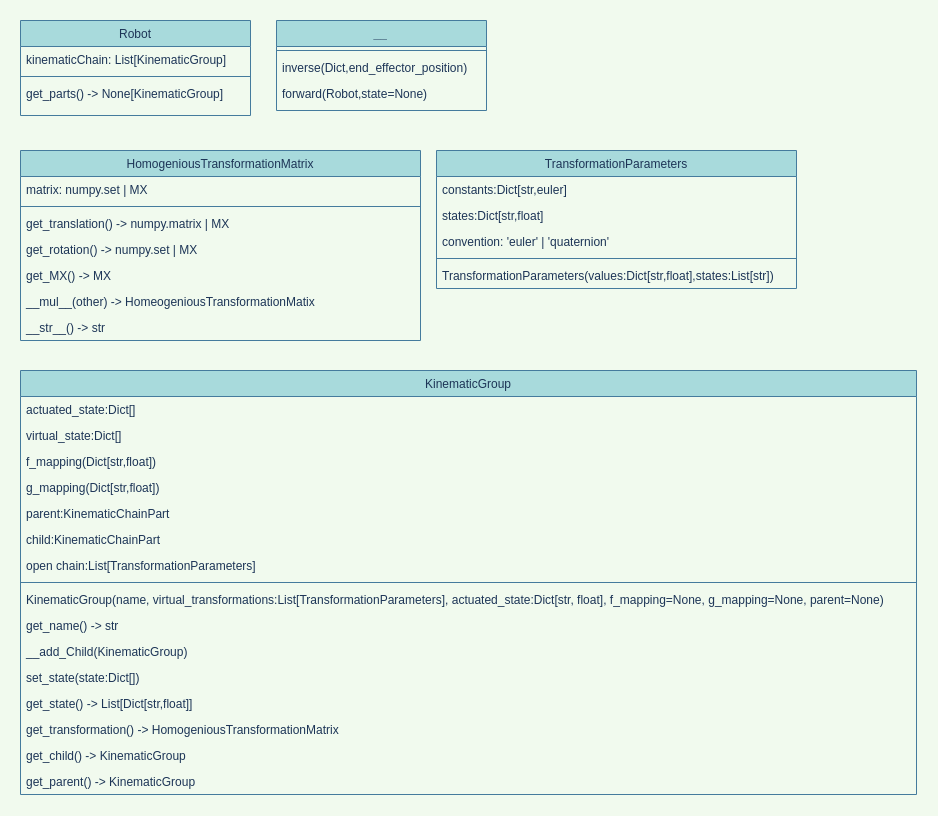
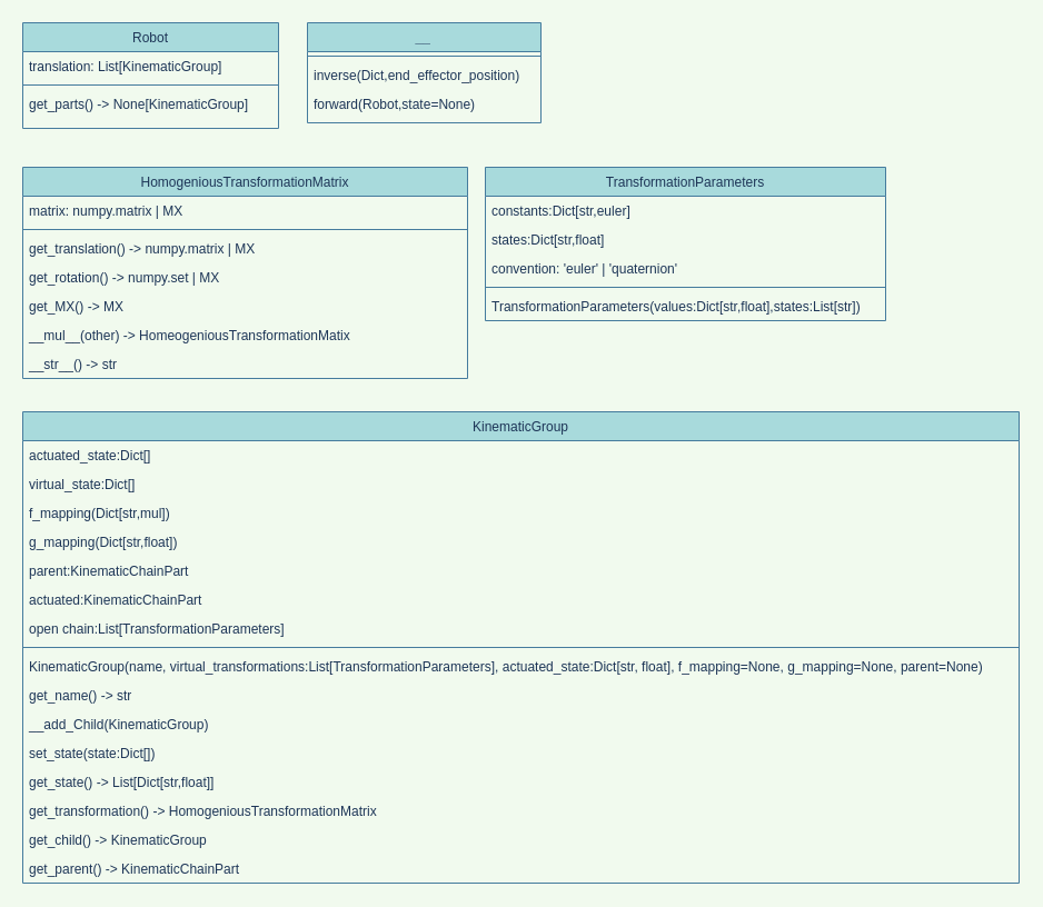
  <mxCell id="0" />
  <mxCell id="1" parent="0" />
  <mxCell id="2" value="Robot&#10;" style="swimlane;fontStyle=0;align=center;verticalAlign=top;childLayout=stackLayout;horizontal=1;startSize=26;horizontalStack=0;resizeParent=1;resizeLast=0;collapsible=1;marginBottom=0;shadow=0;strokeWidth=1;fillColor=#A8DADC;strokeColor=#457B9D;fontColor=#1D3557;" parent="1" vertex="1"><mxGeometry x="20" y="20" width="230" height="95" as="geometry"><mxRectangle x="230" y="140" width="160" height="26" as="alternateBounds" /></mxGeometry></mxCell>
- <mxCell id="3" value="kinematicChain: List[KinematicGroup]&#10;" style="text;align=left;verticalAlign=top;spacingLeft=4;spacingRight=4;overflow=hidden;rotatable=0;points=[[0,0.5],[1,0.5]];portConstraint=eastwest;fontColor=#1D3557;" parent="2" vertex="1"><mxGeometry y="26" width="230" height="26" as="geometry" /></mxCell>
+ <mxCell id="3" value="translation: List[KinematicGroup]&#10;" style="text;align=left;verticalAlign=top;spacingLeft=4;spacingRight=4;overflow=hidden;rotatable=0;points=[[0,0.5],[1,0.5]];portConstraint=eastwest;fontColor=#1D3557;" parent="2" vertex="1"><mxGeometry y="26" width="230" height="26" as="geometry" /></mxCell>
  <mxCell id="4" value="" style="line;html=1;strokeWidth=1;align=left;verticalAlign=middle;spacingTop=-1;spacingLeft=3;spacingRight=3;rotatable=0;labelPosition=right;points=[];portConstraint=eastwest;fillColor=#A8DADC;strokeColor=#457B9D;fontColor=#1D3557;labelBackgroundColor=#F1FAEE;" parent="2" vertex="1"><mxGeometry y="52" width="230" height="8" as="geometry" /></mxCell>
  <mxCell id="5" value="get_parts() -&gt; None[KinematicGroup]" style="text;align=left;verticalAlign=top;spacingLeft=4;spacingRight=4;overflow=hidden;rotatable=0;points=[[0,0.5],[1,0.5]];portConstraint=eastwest;fontColor=#1D3557;" parent="2" vertex="1"><mxGeometry y="60" width="230" height="26" as="geometry" /></mxCell>
  <mxCell id="6" value="__" style="swimlane;fontStyle=2;align=center;verticalAlign=top;childLayout=stackLayout;horizontal=1;startSize=26;horizontalStack=0;resizeParent=1;resizeLast=0;collapsible=1;marginBottom=0;shadow=0;strokeWidth=1;fillColor=#A8DADC;strokeColor=#457B9D;fontColor=#1D3557;" parent="1" vertex="1"><mxGeometry x="276" y="20" width="210" height="90" as="geometry"><mxRectangle x="230" y="140" width="160" height="26" as="alternateBounds" /></mxGeometry></mxCell>
  <mxCell id="7" value="" style="line;html=1;strokeWidth=1;align=left;verticalAlign=middle;spacingTop=-1;spacingLeft=3;spacingRight=3;rotatable=0;labelPosition=right;points=[];portConstraint=eastwest;fillColor=#A8DADC;strokeColor=#457B9D;fontColor=#1D3557;labelBackgroundColor=#F1FAEE;" parent="6" vertex="1"><mxGeometry y="26" width="210" height="8" as="geometry" /></mxCell>
  <mxCell id="8" value="inverse(Dict,end_effector_position)" style="text;align=left;verticalAlign=top;spacingLeft=4;spacingRight=4;overflow=hidden;rotatable=0;points=[[0,0.5],[1,0.5]];portConstraint=eastwest;fontColor=#1D3557;" parent="6" vertex="1"><mxGeometry y="34" width="210" height="26" as="geometry" /></mxCell>
  <mxCell id="9" value="forward(Robot,state=None)" style="text;align=left;verticalAlign=top;spacingLeft=4;spacingRight=4;overflow=hidden;rotatable=0;points=[[0,0.5],[1,0.5]];portConstraint=eastwest;fontColor=#1D3557;" parent="6" vertex="1"><mxGeometry y="60" width="210" height="26" as="geometry" /></mxCell>
  <mxCell id="10" value="KinematicGroup" style="swimlane;fontStyle=0;align=center;verticalAlign=top;childLayout=stackLayout;horizontal=1;startSize=26;horizontalStack=0;resizeParent=1;resizeLast=0;collapsible=1;marginBottom=0;shadow=0;strokeWidth=1;fillColor=#A8DADC;strokeColor=#457B9D;fontColor=#1D3557;" parent="1" vertex="1"><mxGeometry x="20" y="370" width="896" height="424" as="geometry"><mxRectangle x="230" y="140" width="160" height="26" as="alternateBounds" /></mxGeometry></mxCell>
  <mxCell id="11" value="actuated_state:Dict[]" style="text;align=left;verticalAlign=top;spacingLeft=4;spacingRight=4;overflow=hidden;rotatable=0;points=[[0,0.5],[1,0.5]];portConstraint=eastwest;fontColor=#1D3557;" parent="10" vertex="1"><mxGeometry y="26" width="896" height="26" as="geometry" /></mxCell>
  <mxCell id="12" value="virtual_state:Dict[]" style="text;align=left;verticalAlign=top;spacingLeft=4;spacingRight=4;overflow=hidden;rotatable=0;points=[[0,0.5],[1,0.5]];portConstraint=eastwest;fontColor=#1D3557;" parent="10" vertex="1"><mxGeometry y="52" width="896" height="26" as="geometry" /></mxCell>
- <mxCell id="13" value="f_mapping(Dict[str,float])" style="text;align=left;verticalAlign=top;spacingLeft=4;spacingRight=4;overflow=hidden;rotatable=0;points=[[0,0.5],[1,0.5]];portConstraint=eastwest;fontColor=#1D3557;" parent="10" vertex="1"><mxGeometry y="78" width="896" height="26" as="geometry" /></mxCell>
+ <mxCell id="13" value="f_mapping(Dict[str,mul])" style="text;align=left;verticalAlign=top;spacingLeft=4;spacingRight=4;overflow=hidden;rotatable=0;points=[[0,0.5],[1,0.5]];portConstraint=eastwest;fontColor=#1D3557;" parent="10" vertex="1"><mxGeometry y="78" width="896" height="26" as="geometry" /></mxCell>
  <mxCell id="14" value="g_mapping(Dict[str,float])" style="text;align=left;verticalAlign=top;spacingLeft=4;spacingRight=4;overflow=hidden;rotatable=0;points=[[0,0.5],[1,0.5]];portConstraint=eastwest;fontColor=#1D3557;" parent="10" vertex="1"><mxGeometry y="104" width="896" height="26" as="geometry" /></mxCell>
  <mxCell id="15" value="parent:KinematicChainPart" style="text;align=left;verticalAlign=top;spacingLeft=4;spacingRight=4;overflow=hidden;rotatable=0;points=[[0,0.5],[1,0.5]];portConstraint=eastwest;fontColor=#1D3557;" parent="10" vertex="1"><mxGeometry y="130" width="896" height="26" as="geometry" /></mxCell>
- <mxCell id="16" value="child:KinematicChainPart" style="text;align=left;verticalAlign=top;spacingLeft=4;spacingRight=4;overflow=hidden;rotatable=0;points=[[0,0.5],[1,0.5]];portConstraint=eastwest;fontColor=#1D3557;" parent="10" vertex="1"><mxGeometry y="156" width="896" height="26" as="geometry" /></mxCell>
+ <mxCell id="16" value="actuated:KinematicChainPart" style="text;align=left;verticalAlign=top;spacingLeft=4;spacingRight=4;overflow=hidden;rotatable=0;points=[[0,0.5],[1,0.5]];portConstraint=eastwest;fontColor=#1D3557;" parent="10" vertex="1"><mxGeometry y="156" width="896" height="26" as="geometry" /></mxCell>
  <mxCell id="17" value="open chain:List[TransformationParameters]" style="text;align=left;verticalAlign=top;spacingLeft=4;spacingRight=4;overflow=hidden;rotatable=0;points=[[0,0.5],[1,0.5]];portConstraint=eastwest;fontColor=#1D3557;" parent="10" vertex="1"><mxGeometry y="182" width="896" height="26" as="geometry" /></mxCell>
  <mxCell id="18" value="" style="line;html=1;strokeWidth=1;align=left;verticalAlign=middle;spacingTop=-1;spacingLeft=3;spacingRight=3;rotatable=0;labelPosition=right;points=[];portConstraint=eastwest;fillColor=#A8DADC;strokeColor=#457B9D;fontColor=#1D3557;labelBackgroundColor=#F1FAEE;" parent="10" vertex="1"><mxGeometry y="208" width="896" height="8" as="geometry" /></mxCell>
  <mxCell id="19" value="KinematicGroup(name, virtual_transformations:List[TransformationParameters], actuated_state:Dict[str, float], f_mapping=None, g_mapping=None, parent=None)" style="text;align=left;verticalAlign=top;spacingLeft=4;spacingRight=4;overflow=hidden;rotatable=0;points=[[0,0.5],[1,0.5]];portConstraint=eastwest;fontColor=#1D3557;" parent="10" vertex="1"><mxGeometry y="216" width="896" height="26" as="geometry" /></mxCell>
  <mxCell id="20" value="get_name() -&gt; str" style="text;align=left;verticalAlign=top;spacingLeft=4;spacingRight=4;overflow=hidden;rotatable=0;points=[[0,0.5],[1,0.5]];portConstraint=eastwest;fontColor=#1D3557;" parent="10" vertex="1"><mxGeometry y="242" width="896" height="26" as="geometry" /></mxCell>
  <mxCell id="21" value="__add_Child(KinematicGroup)" style="text;align=left;verticalAlign=top;spacingLeft=4;spacingRight=4;overflow=hidden;rotatable=0;points=[[0,0.5],[1,0.5]];portConstraint=eastwest;fontColor=#1D3557;" parent="10" vertex="1"><mxGeometry y="268" width="896" height="26" as="geometry" /></mxCell>
  <mxCell id="22" value="set_state(state:Dict[])" style="text;align=left;verticalAlign=top;spacingLeft=4;spacingRight=4;overflow=hidden;rotatable=0;points=[[0,0.5],[1,0.5]];portConstraint=eastwest;fontColor=#1D3557;" parent="10" vertex="1"><mxGeometry y="294" width="896" height="26" as="geometry" /></mxCell>
  <mxCell id="23" value="get_state() -&gt; List[Dict[str,float]]" style="text;align=left;verticalAlign=top;spacingLeft=4;spacingRight=4;overflow=hidden;rotatable=0;points=[[0,0.5],[1,0.5]];portConstraint=eastwest;fontColor=#1D3557;" parent="10" vertex="1"><mxGeometry y="320" width="896" height="26" as="geometry" /></mxCell>
  <mxCell id="24" value="get_transformation() -&gt; HomogeniousTransformationMatrix" style="text;align=left;verticalAlign=top;spacingLeft=4;spacingRight=4;overflow=hidden;rotatable=0;points=[[0,0.5],[1,0.5]];portConstraint=eastwest;fontColor=#1D3557;" parent="10" vertex="1"><mxGeometry y="346" width="896" height="26" as="geometry" /></mxCell>
  <mxCell id="25" value="get_child() -&gt; KinematicGroup" style="text;align=left;verticalAlign=top;spacingLeft=4;spacingRight=4;overflow=hidden;rotatable=0;points=[[0,0.5],[1,0.5]];portConstraint=eastwest;fontColor=#1D3557;" parent="10" vertex="1"><mxGeometry y="372" width="896" height="26" as="geometry" /></mxCell>
- <mxCell id="26" value="get_parent() -&gt; KinematicGroup" style="text;align=left;verticalAlign=top;spacingLeft=4;spacingRight=4;overflow=hidden;rotatable=0;points=[[0,0.5],[1,0.5]];portConstraint=eastwest;fontColor=#1D3557;" parent="10" vertex="1"><mxGeometry y="398" width="896" height="26" as="geometry" /></mxCell>
+ <mxCell id="26" value="get_parent() -&gt; KinematicChainPart" style="text;align=left;verticalAlign=top;spacingLeft=4;spacingRight=4;overflow=hidden;rotatable=0;points=[[0,0.5],[1,0.5]];portConstraint=eastwest;fontColor=#1D3557;" parent="10" vertex="1"><mxGeometry y="398" width="896" height="26" as="geometry" /></mxCell>
  <mxCell id="27" value="HomogeniousTransformationMatrix" style="swimlane;fontStyle=0;align=center;verticalAlign=top;childLayout=stackLayout;horizontal=1;startSize=26;horizontalStack=0;resizeParent=1;resizeLast=0;collapsible=1;marginBottom=0;shadow=0;strokeWidth=1;fillColor=#A8DADC;strokeColor=#457B9D;fontColor=#1D3557;" parent="1" vertex="1"><mxGeometry x="20" y="150" width="400" height="190" as="geometry"><mxRectangle x="230" y="140" width="160" height="26" as="alternateBounds" /></mxGeometry></mxCell>
- <mxCell id="28" value="matrix: numpy.set | MX" style="text;align=left;verticalAlign=top;spacingLeft=4;spacingRight=4;overflow=hidden;rotatable=0;points=[[0,0.5],[1,0.5]];portConstraint=eastwest;fontColor=#1D3557;" parent="27" vertex="1"><mxGeometry y="26" width="400" height="26" as="geometry" /></mxCell>
+ <mxCell id="28" value="matrix: numpy.matrix | MX" style="text;align=left;verticalAlign=top;spacingLeft=4;spacingRight=4;overflow=hidden;rotatable=0;points=[[0,0.5],[1,0.5]];portConstraint=eastwest;fontColor=#1D3557;" parent="27" vertex="1"><mxGeometry y="26" width="400" height="26" as="geometry" /></mxCell>
  <mxCell id="29" value="" style="line;html=1;strokeWidth=1;align=left;verticalAlign=middle;spacingTop=-1;spacingLeft=3;spacingRight=3;rotatable=0;labelPosition=right;points=[];portConstraint=eastwest;fillColor=#A8DADC;strokeColor=#457B9D;fontColor=#1D3557;labelBackgroundColor=#F1FAEE;" parent="27" vertex="1"><mxGeometry y="52" width="400" height="8" as="geometry" /></mxCell>
  <mxCell id="30" value="get_translation() -&gt; numpy.matrix | MX" style="text;align=left;verticalAlign=top;spacingLeft=4;spacingRight=4;overflow=hidden;rotatable=0;points=[[0,0.5],[1,0.5]];portConstraint=eastwest;fontColor=#1D3557;" parent="27" vertex="1"><mxGeometry y="60" width="400" height="26" as="geometry" /></mxCell>
  <mxCell id="31" value="get_rotation() -&gt; numpy.set | MX" style="text;align=left;verticalAlign=top;spacingLeft=4;spacingRight=4;overflow=hidden;rotatable=0;points=[[0,0.5],[1,0.5]];portConstraint=eastwest;fontColor=#1D3557;" parent="27" vertex="1"><mxGeometry y="86" width="400" height="26" as="geometry" /></mxCell>
  <mxCell id="32" value="get_MX() -&gt; MX" style="text;align=left;verticalAlign=top;spacingLeft=4;spacingRight=4;overflow=hidden;rotatable=0;points=[[0,0.5],[1,0.5]];portConstraint=eastwest;fontColor=#1D3557;" parent="27" vertex="1"><mxGeometry y="112" width="400" height="26" as="geometry" /></mxCell>
  <mxCell id="33" value="__mul__(other) -&gt; HomeogeniousTransformationMatix" style="text;align=left;verticalAlign=top;spacingLeft=4;spacingRight=4;overflow=hidden;rotatable=0;points=[[0,0.5],[1,0.5]];portConstraint=eastwest;fontColor=#1D3557;" parent="27" vertex="1"><mxGeometry y="138" width="400" height="26" as="geometry" /></mxCell>
  <mxCell id="34" value="__str__() -&gt; str" style="text;align=left;verticalAlign=top;spacingLeft=4;spacingRight=4;overflow=hidden;rotatable=0;points=[[0,0.5],[1,0.5]];portConstraint=eastwest;fontColor=#1D3557;" parent="27" vertex="1"><mxGeometry y="164" width="400" height="26" as="geometry" /></mxCell>
  <mxCell id="35" value="TransformationParameters" style="swimlane;fontStyle=0;align=center;verticalAlign=top;childLayout=stackLayout;horizontal=1;startSize=26;horizontalStack=0;resizeParent=1;resizeLast=0;collapsible=1;marginBottom=0;shadow=0;strokeWidth=1;fillColor=#A8DADC;strokeColor=#457B9D;fontColor=#1D3557;" parent="1" vertex="1"><mxGeometry x="436" y="150" width="360" height="138" as="geometry"><mxRectangle x="230" y="140" width="160" height="26" as="alternateBounds" /></mxGeometry></mxCell>
  <mxCell id="36" value="constants:Dict[str,euler]" style="text;align=left;verticalAlign=top;spacingLeft=4;spacingRight=4;overflow=hidden;rotatable=0;points=[[0,0.5],[1,0.5]];portConstraint=eastwest;fontColor=#1D3557;" parent="35" vertex="1"><mxGeometry y="26" width="360" height="26" as="geometry" /></mxCell>
  <mxCell id="37" value="states:Dict[str,float]" style="text;align=left;verticalAlign=top;spacingLeft=4;spacingRight=4;overflow=hidden;rotatable=0;points=[[0,0.5],[1,0.5]];portConstraint=eastwest;fontColor=#1D3557;" parent="35" vertex="1"><mxGeometry y="52" width="360" height="26" as="geometry" /></mxCell>
  <mxCell id="38" value="convention: 'euler' | 'quaternion'" style="text;align=left;verticalAlign=top;spacingLeft=4;spacingRight=4;overflow=hidden;rotatable=0;points=[[0,0.5],[1,0.5]];portConstraint=eastwest;fontColor=#1D3557;" vertex="1" parent="35"><mxGeometry y="78" width="360" height="26" as="geometry" /></mxCell>
  <mxCell id="39" value="" style="line;html=1;strokeWidth=1;align=left;verticalAlign=middle;spacingTop=-1;spacingLeft=3;spacingRight=3;rotatable=0;labelPosition=right;points=[];portConstraint=eastwest;fillColor=#A8DADC;strokeColor=#457B9D;fontColor=#1D3557;labelBackgroundColor=#F1FAEE;" parent="35" vertex="1"><mxGeometry y="104" width="360" height="8" as="geometry" /></mxCell>
  <mxCell id="40" value="TransformationParameters(values:Dict[str,float],states:List[str])" style="text;align=left;verticalAlign=top;spacingLeft=4;spacingRight=4;overflow=hidden;rotatable=0;points=[[0,0.5],[1,0.5]];portConstraint=eastwest;fontColor=#1D3557;" parent="35" vertex="1"><mxGeometry y="112" width="360" height="26" as="geometry" /></mxCell>
